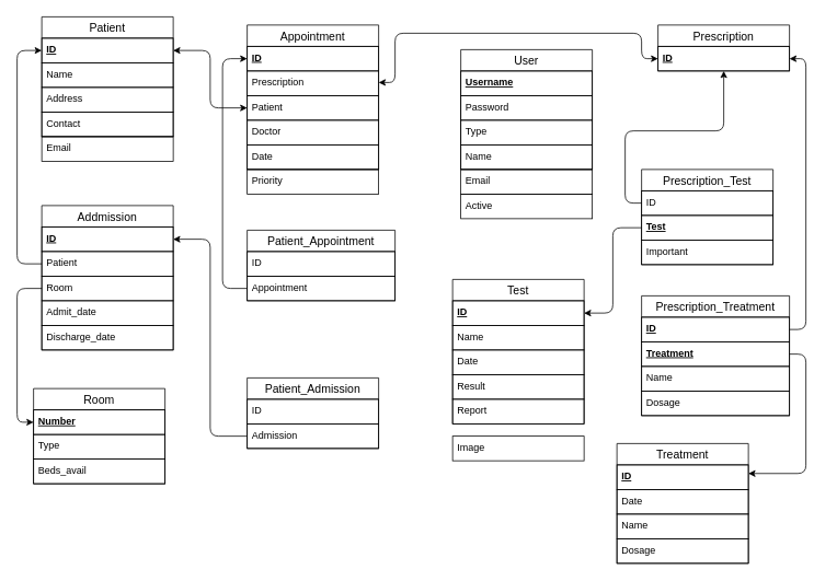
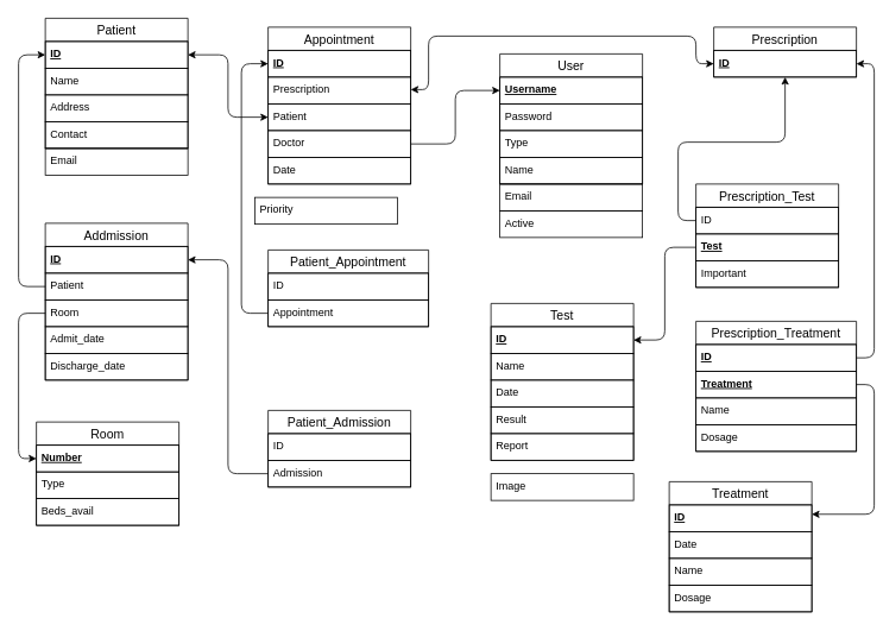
  <mxCell id="0" />
  <mxCell id="1" parent="0" />
  <mxCell id="2" value="Patient" style="swimlane;fontStyle=0;childLayout=stackLayout;horizontal=1;startSize=26;horizontalStack=0;resizeParent=1;resizeParentMax=0;resizeLast=0;collapsible=1;marginBottom=0;align=center;fontSize=14;" parent="1" vertex="1"><mxGeometry x="50" y="20" width="160" height="146" as="geometry" /></mxCell>
  <mxCell id="3" value="ID" style="text;strokeColor=default;fillColor=none;spacingLeft=4;spacingRight=4;overflow=hidden;rotatable=0;points=[[0,0.5],[1,0.5]];portConstraint=eastwest;fontSize=12;fontStyle=5" parent="2" vertex="1"><mxGeometry y="26" width="160" height="30" as="geometry" /></mxCell>
  <mxCell id="4" value="Name" style="text;strokeColor=default;fillColor=none;spacingLeft=4;spacingRight=4;overflow=hidden;rotatable=0;points=[[0,0.5],[1,0.5]];portConstraint=eastwest;fontSize=12;" parent="2" vertex="1"><mxGeometry y="56" width="160" height="30" as="geometry" /></mxCell>
  <mxCell id="5" value="Address" style="text;strokeColor=default;fillColor=none;spacingLeft=4;spacingRight=4;overflow=hidden;rotatable=0;points=[[0,0.5],[1,0.5]];portConstraint=eastwest;fontSize=12;" parent="2" vertex="1"><mxGeometry y="86" width="160" height="30" as="geometry" /></mxCell>
  <mxCell id="6" value="Contact" style="text;strokeColor=default;fillColor=none;spacingLeft=4;spacingRight=4;overflow=hidden;rotatable=0;points=[[0,0.5],[1,0.5]];portConstraint=eastwest;fontSize=12;" parent="2" vertex="1"><mxGeometry y="116" width="160" height="30" as="geometry" /></mxCell>
  <mxCell id="7" value="User" style="swimlane;fontStyle=0;childLayout=stackLayout;horizontal=1;startSize=26;horizontalStack=0;resizeParent=1;resizeParentMax=0;resizeLast=0;collapsible=1;marginBottom=0;align=center;fontSize=14;strokeColor=default;" parent="1" vertex="1"><mxGeometry x="560" y="60" width="160" height="146" as="geometry" /></mxCell>
  <mxCell id="8" value="Username" style="text;strokeColor=default;fillColor=none;spacingLeft=4;spacingRight=4;overflow=hidden;rotatable=0;points=[[0,0.5],[1,0.5]];portConstraint=eastwest;fontSize=12;fontStyle=5" parent="7" vertex="1"><mxGeometry y="26" width="160" height="30" as="geometry" /></mxCell>
  <mxCell id="9" value="Password" style="text;strokeColor=default;fillColor=none;spacingLeft=4;spacingRight=4;overflow=hidden;rotatable=0;points=[[0,0.5],[1,0.5]];portConstraint=eastwest;fontSize=12;" parent="7" vertex="1"><mxGeometry y="56" width="160" height="30" as="geometry" /></mxCell>
  <mxCell id="10" value="Type" style="text;strokeColor=default;fillColor=none;spacingLeft=4;spacingRight=4;overflow=hidden;rotatable=0;points=[[0,0.5],[1,0.5]];portConstraint=eastwest;fontSize=12;" parent="7" vertex="1"><mxGeometry y="86" width="160" height="30" as="geometry" /></mxCell>
  <mxCell id="11" value="Name" style="text;strokeColor=default;fillColor=none;spacingLeft=4;spacingRight=4;overflow=hidden;rotatable=0;points=[[0,0.5],[1,0.5]];portConstraint=eastwest;fontSize=12;" parent="7" vertex="1"><mxGeometry y="116" width="160" height="30" as="geometry" /></mxCell>
  <mxCell id="12" value="Addmission" style="swimlane;fontStyle=0;childLayout=stackLayout;horizontal=1;startSize=26;horizontalStack=0;resizeParent=1;resizeParentMax=0;resizeLast=0;collapsible=1;marginBottom=0;align=center;fontSize=14;strokeColor=default;" parent="1" vertex="1"><mxGeometry x="50" y="250" width="160" height="176" as="geometry" /></mxCell>
  <mxCell id="13" value="ID" style="text;strokeColor=default;fillColor=none;spacingLeft=4;spacingRight=4;overflow=hidden;rotatable=0;points=[[0,0.5],[1,0.5]];portConstraint=eastwest;fontSize=12;fontStyle=5" parent="12" vertex="1"><mxGeometry y="26" width="160" height="30" as="geometry" /></mxCell>
  <mxCell id="14" value="Patient" style="text;strokeColor=default;fillColor=none;spacingLeft=4;spacingRight=4;overflow=hidden;rotatable=0;points=[[0,0.5],[1,0.5]];portConstraint=eastwest;fontSize=12;" parent="12" vertex="1"><mxGeometry y="56" width="160" height="30" as="geometry" /></mxCell>
  <mxCell id="15" value="Room" style="text;strokeColor=default;fillColor=none;spacingLeft=4;spacingRight=4;overflow=hidden;rotatable=0;points=[[0,0.5],[1,0.5]];portConstraint=eastwest;fontSize=12;" parent="12" vertex="1"><mxGeometry y="86" width="160" height="30" as="geometry" /></mxCell>
  <mxCell id="16" value="Admit_date" style="text;strokeColor=default;fillColor=none;spacingLeft=4;spacingRight=4;overflow=hidden;rotatable=0;points=[[0,0.5],[1,0.5]];portConstraint=eastwest;fontSize=12;" parent="12" vertex="1"><mxGeometry y="116" width="160" height="30" as="geometry" /></mxCell>
  <mxCell id="17" value="Discharge_date" style="text;strokeColor=default;fillColor=none;spacingLeft=4;spacingRight=4;overflow=hidden;rotatable=0;points=[[0,0.5],[1,0.5]];portConstraint=eastwest;fontSize=12;" parent="12" vertex="1"><mxGeometry y="146" width="160" height="30" as="geometry" /></mxCell>
  <mxCell id="18" value="Test" style="swimlane;fontStyle=0;childLayout=stackLayout;horizontal=1;startSize=26;horizontalStack=0;resizeParent=1;resizeParentMax=0;resizeLast=0;collapsible=1;marginBottom=0;align=center;fontSize=14;strokeColor=default;" parent="1" vertex="1"><mxGeometry x="550" y="340" width="160" height="176" as="geometry" /></mxCell>
  <mxCell id="19" value="ID" style="text;strokeColor=default;fillColor=none;spacingLeft=4;spacingRight=4;overflow=hidden;rotatable=0;points=[[0,0.5],[1,0.5]];portConstraint=eastwest;fontSize=12;fontStyle=5" parent="18" vertex="1"><mxGeometry y="26" width="160" height="30" as="geometry" /></mxCell>
  <mxCell id="20" value="Name" style="text;strokeColor=default;fillColor=none;spacingLeft=4;spacingRight=4;overflow=hidden;rotatable=0;points=[[0,0.5],[1,0.5]];portConstraint=eastwest;fontSize=12;" parent="18" vertex="1"><mxGeometry y="56" width="160" height="30" as="geometry" /></mxCell>
  <mxCell id="21" value="Date" style="text;strokeColor=default;fillColor=none;spacingLeft=4;spacingRight=4;overflow=hidden;rotatable=0;points=[[0,0.5],[1,0.5]];portConstraint=eastwest;fontSize=12;" parent="18" vertex="1"><mxGeometry y="86" width="160" height="30" as="geometry" /></mxCell>
  <mxCell id="22" value="Result" style="text;strokeColor=default;fillColor=none;spacingLeft=4;spacingRight=4;overflow=hidden;rotatable=0;points=[[0,0.5],[1,0.5]];portConstraint=eastwest;fontSize=12;" parent="18" vertex="1"><mxGeometry y="116" width="160" height="30" as="geometry" /></mxCell>
  <mxCell id="23" value="Report" style="text;strokeColor=default;fillColor=none;spacingLeft=4;spacingRight=4;overflow=hidden;rotatable=0;points=[[0,0.5],[1,0.5]];portConstraint=eastwest;fontSize=12;" parent="18" vertex="1"><mxGeometry y="146" width="160" height="30" as="geometry" /></mxCell>
  <mxCell id="24" value="Appointment" style="swimlane;fontStyle=0;childLayout=stackLayout;horizontal=1;startSize=26;horizontalStack=0;resizeParent=1;resizeParentMax=0;resizeLast=0;collapsible=1;marginBottom=0;align=center;fontSize=14;strokeColor=default;" parent="1" vertex="1"><mxGeometry x="300" y="30" width="160" height="176" as="geometry" /></mxCell>
  <mxCell id="25" value="ID" style="text;strokeColor=default;fillColor=none;spacingLeft=4;spacingRight=4;overflow=hidden;rotatable=0;points=[[0,0.5],[1,0.5]];portConstraint=eastwest;fontSize=12;perimeterSpacing=0;fontStyle=5" parent="24" vertex="1"><mxGeometry y="26" width="160" height="30" as="geometry" /></mxCell>
  <mxCell id="26" value="Prescription" style="text;strokeColor=default;fillColor=none;spacingLeft=4;spacingRight=4;overflow=hidden;rotatable=0;points=[[0,0.5],[1,0.5]];portConstraint=eastwest;fontSize=12;" parent="24" vertex="1"><mxGeometry y="56" width="160" height="30" as="geometry" /></mxCell>
  <mxCell id="27" value="Patient" style="text;strokeColor=default;fillColor=none;spacingLeft=4;spacingRight=4;overflow=hidden;rotatable=0;points=[[0,0.5],[1,0.5]];portConstraint=eastwest;fontSize=12;" parent="24" vertex="1"><mxGeometry y="86" width="160" height="30" as="geometry" /></mxCell>
  <mxCell id="28" value="Doctor" style="text;strokeColor=default;fillColor=none;spacingLeft=4;spacingRight=4;overflow=hidden;rotatable=0;points=[[0,0.5],[1,0.5]];portConstraint=eastwest;fontSize=12;" parent="24" vertex="1"><mxGeometry y="116" width="160" height="30" as="geometry" /></mxCell>
  <mxCell id="29" value="Date" style="text;strokeColor=default;fillColor=none;spacingLeft=4;spacingRight=4;overflow=hidden;rotatable=0;points=[[0,0.5],[1,0.5]];portConstraint=eastwest;fontSize=12;" parent="24" vertex="1"><mxGeometry y="146" width="160" height="30" as="geometry" /></mxCell>
  <mxCell id="30" value="Prescription" style="swimlane;fontStyle=0;childLayout=stackLayout;horizontal=1;startSize=26;horizontalStack=0;resizeParent=1;resizeParentMax=0;resizeLast=0;collapsible=1;marginBottom=0;align=center;fontSize=14;strokeColor=default;" parent="1" vertex="1"><mxGeometry x="800" y="30" width="160" height="56" as="geometry" /></mxCell>
  <mxCell id="31" value="ID" style="text;strokeColor=default;fillColor=none;spacingLeft=4;spacingRight=4;overflow=hidden;rotatable=0;points=[[0,0.5,0,0,0],[0.5,1,0,0,0],[1,0.5,0,0,0]];portConstraint=eastwest;fontSize=12;fontStyle=5" parent="30" vertex="1"><mxGeometry y="26" width="160" height="30" as="geometry" /></mxCell>
  <mxCell id="32" value="Treatment" style="swimlane;fontStyle=0;childLayout=stackLayout;horizontal=1;startSize=26;horizontalStack=0;resizeParent=1;resizeParentMax=0;resizeLast=0;collapsible=1;marginBottom=0;align=center;fontSize=14;strokeColor=default;" parent="1" vertex="1"><mxGeometry x="750" y="540" width="160" height="146" as="geometry" /></mxCell>
  <mxCell id="33" value="ID" style="text;strokeColor=default;fillColor=none;spacingLeft=4;spacingRight=4;overflow=hidden;rotatable=0;points=[[0,0.5],[1,0.5]];portConstraint=eastwest;fontSize=12;fontStyle=5" parent="32" vertex="1"><mxGeometry y="26" width="160" height="30" as="geometry" /></mxCell>
  <mxCell id="34" value="Date" style="text;strokeColor=default;fillColor=none;spacingLeft=4;spacingRight=4;overflow=hidden;rotatable=0;points=[[0,0.5],[1,0.5]];portConstraint=eastwest;fontSize=12;" parent="32" vertex="1"><mxGeometry y="56" width="160" height="30" as="geometry" /></mxCell>
  <mxCell id="35" value="Name" style="text;strokeColor=default;fillColor=none;spacingLeft=4;spacingRight=4;overflow=hidden;rotatable=0;points=[[0,0.5],[1,0.5]];portConstraint=eastwest;fontSize=12;" parent="32" vertex="1"><mxGeometry y="86" width="160" height="30" as="geometry" /></mxCell>
  <mxCell id="36" value="Dosage" style="text;strokeColor=default;fillColor=none;spacingLeft=4;spacingRight=4;overflow=hidden;rotatable=0;points=[[0,0.5],[1,0.5]];portConstraint=eastwest;fontSize=12;" parent="32" vertex="1"><mxGeometry y="116" width="160" height="30" as="geometry" /></mxCell>
  <mxCell id="37" style="orthogonalLoop=1;jettySize=auto;html=1;entryX=1;entryY=0.5;entryDx=0;entryDy=0;edgeStyle=orthogonalEdgeStyle;rounded=1;strokeColor=default;startArrow=classic;startFill=1;" parent="1" source="27" target="3" edge="1"><mxGeometry relative="1" as="geometry" /></mxCell>
+ <mxCell id="38" style="edgeStyle=orthogonalEdgeStyle;rounded=1;orthogonalLoop=1;jettySize=auto;html=1;entryX=0;entryY=0.5;entryDx=0;entryDy=0;strokeColor=default;" parent="1" source="28" target="8" edge="1"><mxGeometry relative="1" as="geometry" /></mxCell>
  <mxCell id="39" value="Room" style="swimlane;fontStyle=0;childLayout=stackLayout;horizontal=1;startSize=26;horizontalStack=0;resizeParent=1;resizeParentMax=0;resizeLast=0;collapsible=1;marginBottom=0;align=center;fontSize=14;strokeColor=default;" parent="1" vertex="1"><mxGeometry x="40" y="473" width="160" height="116" as="geometry" /></mxCell>
  <mxCell id="40" value="Number" style="text;strokeColor=default;fillColor=none;spacingLeft=4;spacingRight=4;overflow=hidden;rotatable=0;points=[[0,0.5],[1,0.5]];portConstraint=eastwest;fontSize=12;fontStyle=5" parent="39" vertex="1"><mxGeometry y="26" width="160" height="30" as="geometry" /></mxCell>
  <mxCell id="41" value="Type" style="text;strokeColor=default;fillColor=none;spacingLeft=4;spacingRight=4;overflow=hidden;rotatable=0;points=[[0,0.5],[1,0.5]];portConstraint=eastwest;fontSize=12;" parent="39" vertex="1"><mxGeometry y="56" width="160" height="30" as="geometry" /></mxCell>
  <mxCell id="42" value="Beds_avail" style="text;strokeColor=default;fillColor=none;spacingLeft=4;spacingRight=4;overflow=hidden;rotatable=0;points=[[0,0.5],[1,0.5]];portConstraint=eastwest;fontSize=12;" parent="39" vertex="1"><mxGeometry y="86" width="160" height="30" as="geometry" /></mxCell>
  <mxCell id="43" style="edgeStyle=orthogonalEdgeStyle;rounded=1;orthogonalLoop=1;jettySize=auto;html=1;strokeColor=default;endArrow=none;endFill=0;startArrow=classic;startFill=1;entryX=0;entryY=0.5;entryDx=0;entryDy=0;exitX=1;exitY=0.5;exitDx=0;exitDy=0;" parent="1" source="19" target="58" edge="1"><mxGeometry relative="1" as="geometry"><mxPoint x="800" y="360" as="sourcePoint" /></mxGeometry></mxCell>
  <mxCell id="44" style="edgeStyle=orthogonalEdgeStyle;rounded=1;orthogonalLoop=1;jettySize=auto;html=1;entryX=0;entryY=0.5;entryDx=0;entryDy=0;strokeColor=default;" parent="1" source="15" target="40" edge="1"><mxGeometry relative="1" as="geometry" /></mxCell>
  <mxCell id="45" style="edgeStyle=orthogonalEdgeStyle;rounded=1;orthogonalLoop=1;jettySize=auto;html=1;strokeColor=default;startArrow=classic;startFill=1;" parent="1" source="26" target="31" edge="1"><mxGeometry relative="1" as="geometry"><Array as="points"><mxPoint x="480" y="100" /><mxPoint x="480" y="40" /><mxPoint x="780" y="40" /><mxPoint x="780" y="71" /></Array></mxGeometry></mxCell>
  <mxCell id="46" style="edgeStyle=orthogonalEdgeStyle;rounded=1;orthogonalLoop=1;jettySize=auto;html=1;strokeColor=default;endArrow=none;endFill=0;startArrow=classic;startFill=1;entryX=0;entryY=0.5;entryDx=0;entryDy=0;exitX=0;exitY=0.5;exitDx=0;exitDy=0;" parent="1" source="3" target="14" edge="1"><mxGeometry relative="1" as="geometry"><Array as="points"><mxPoint x="20" y="61" /><mxPoint x="20" y="321" /></Array><mxPoint x="10" y="330" as="targetPoint" /></mxGeometry></mxCell>
  <mxCell id="47" value="Email" style="text;strokeColor=default;fillColor=none;spacingLeft=4;spacingRight=4;overflow=hidden;rotatable=0;points=[[0,0.5],[1,0.5]];portConstraint=eastwest;fontSize=12;" vertex="1" parent="1"><mxGeometry x="560" y="206" width="160" height="30" as="geometry" /></mxCell>
  <mxCell id="48" value="Active" style="text;strokeColor=default;fillColor=none;spacingLeft=4;spacingRight=4;overflow=hidden;rotatable=0;points=[[0,0.5],[1,0.5]];portConstraint=eastwest;fontSize=12;" vertex="1" parent="1"><mxGeometry x="560" y="236" width="160" height="30" as="geometry" /></mxCell>
  <mxCell id="49" value="Image" style="text;strokeColor=default;fillColor=none;spacingLeft=4;spacingRight=4;overflow=hidden;rotatable=0;points=[[0,0.5],[1,0.5]];portConstraint=eastwest;fontSize=12;" vertex="1" parent="1"><mxGeometry x="550" y="531" width="160" height="30" as="geometry" /></mxCell>
  <mxCell id="50" value="Email" style="text;strokeColor=default;fillColor=none;spacingLeft=4;spacingRight=4;overflow=hidden;rotatable=0;points=[[0,0.5],[1,0.5]];portConstraint=eastwest;fontSize=12;" vertex="1" parent="1"><mxGeometry x="50" y="166" width="160" height="30" as="geometry" /></mxCell>
  <mxCell id="51" value="Prescription_Treatment" style="swimlane;fontStyle=0;childLayout=stackLayout;horizontal=1;startSize=26;horizontalStack=0;resizeParent=1;resizeParentMax=0;resizeLast=0;collapsible=1;marginBottom=0;align=center;fontSize=14;strokeColor=default;" vertex="1" parent="1"><mxGeometry x="780" y="360" width="180" height="146" as="geometry" /></mxCell>
  <mxCell id="52" value="ID" style="text;strokeColor=default;fillColor=none;spacingLeft=4;spacingRight=4;overflow=hidden;rotatable=0;points=[[0,0.5],[1,0.5]];portConstraint=eastwest;fontSize=12;fontStyle=5" vertex="1" parent="51"><mxGeometry y="26" width="180" height="30" as="geometry" /></mxCell>
  <mxCell id="53" value="Treatment" style="text;strokeColor=default;fillColor=none;spacingLeft=4;spacingRight=4;overflow=hidden;rotatable=0;points=[[0,0.5],[1,0.5]];portConstraint=eastwest;fontSize=12;fontStyle=5" vertex="1" parent="51"><mxGeometry y="56" width="180" height="30" as="geometry" /></mxCell>
  <mxCell id="54" value="Name" style="text;strokeColor=default;fillColor=none;spacingLeft=4;spacingRight=4;overflow=hidden;rotatable=0;points=[[0,0.5],[1,0.5]];portConstraint=eastwest;fontSize=12;" vertex="1" parent="51"><mxGeometry y="86" width="180" height="30" as="geometry" /></mxCell>
  <mxCell id="55" value="Dosage" style="text;strokeColor=default;fillColor=none;spacingLeft=4;spacingRight=4;overflow=hidden;rotatable=0;points=[[0,0.5],[1,0.5]];portConstraint=eastwest;fontSize=12;" vertex="1" parent="51"><mxGeometry y="116" width="180" height="30" as="geometry" /></mxCell>
  <mxCell id="56" value="Prescription_Test" style="swimlane;fontStyle=0;childLayout=stackLayout;horizontal=1;startSize=26;horizontalStack=0;resizeParent=1;resizeParentMax=0;resizeLast=0;collapsible=1;marginBottom=0;align=center;fontSize=14;strokeColor=default;" vertex="1" parent="1"><mxGeometry x="780" y="206" width="160" height="116" as="geometry" /></mxCell>
  <mxCell id="57" value="ID" style="text;strokeColor=default;fillColor=none;spacingLeft=4;spacingRight=4;overflow=hidden;rotatable=0;points=[[0,0.5],[1,0.5]];portConstraint=eastwest;fontSize=12;" vertex="1" parent="56"><mxGeometry y="26" width="160" height="30" as="geometry" /></mxCell>
  <mxCell id="58" value="Test" style="text;strokeColor=default;fillColor=none;spacingLeft=4;spacingRight=4;overflow=hidden;rotatable=0;points=[[0,0.5],[1,0.5]];portConstraint=eastwest;fontSize=12;fontStyle=5" vertex="1" parent="56"><mxGeometry y="56" width="160" height="30" as="geometry" /></mxCell>
  <mxCell id="59" value="Important" style="text;strokeColor=default;fillColor=none;spacingLeft=4;spacingRight=4;overflow=hidden;rotatable=0;points=[[0,0.5],[1,0.5]];portConstraint=eastwest;fontSize=12;" vertex="1" parent="56"><mxGeometry y="86" width="160" height="30" as="geometry" /></mxCell>
  <mxCell id="60" style="edgeStyle=orthogonalEdgeStyle;rounded=1;orthogonalLoop=1;jettySize=auto;html=1;strokeColor=default;endArrow=none;endFill=0;startArrow=classic;startFill=1;exitX=1;exitY=0.25;exitDx=0;exitDy=0;entryX=1;entryY=0.5;entryDx=0;entryDy=0;" edge="1" parent="1" source="32" target="53"><mxGeometry relative="1" as="geometry"><mxPoint x="905" y="358" as="sourcePoint" /><mxPoint x="815" y="608" as="targetPoint" /></mxGeometry></mxCell>
  <mxCell id="61" style="edgeStyle=orthogonalEdgeStyle;rounded=1;orthogonalLoop=1;jettySize=auto;html=1;strokeColor=default;endArrow=none;endFill=0;startArrow=classic;startFill=1;entryX=1;entryY=0.5;entryDx=0;entryDy=0;exitX=1;exitY=0.5;exitDx=0;exitDy=0;" edge="1" parent="1" source="31" target="52"><mxGeometry relative="1" as="geometry"><mxPoint x="820" y="151" as="sourcePoint" /><mxPoint x="730" y="401" as="targetPoint" /></mxGeometry></mxCell>
  <mxCell id="62" style="edgeStyle=orthogonalEdgeStyle;rounded=1;orthogonalLoop=1;jettySize=auto;html=1;strokeColor=default;endArrow=none;endFill=0;startArrow=classic;startFill=1;exitX=0.5;exitY=1;exitDx=0;exitDy=0;exitPerimeter=0;entryX=0;entryY=0.5;entryDx=0;entryDy=0;" edge="1" parent="1" source="31" target="57"><mxGeometry relative="1" as="geometry"><mxPoint x="840" y="120" as="sourcePoint" /><mxPoint x="750" y="421" as="targetPoint" /></mxGeometry></mxCell>
- <mxCell id="63" value="Priority" style="text;strokeColor=default;fillColor=none;spacingLeft=4;spacingRight=4;overflow=hidden;rotatable=0;points=[[0,0.5],[1,0.5]];portConstraint=eastwest;fontSize=12;" vertex="1" parent="1"><mxGeometry x="300" y="206" width="160" height="30" as="geometry" /></mxCell>
+ <mxCell id="63" value="Priority" style="text;strokeColor=default;fillColor=none;spacingLeft=4;spacingRight=4;overflow=hidden;rotatable=0;points=[[0,0.5],[1,0.5]];portConstraint=eastwest;fontSize=12;" vertex="1" parent="1"><mxGeometry x="285" y="221" width="160" height="30" as="geometry" /></mxCell>
  <mxCell id="64" value="Patient_Appointment" style="swimlane;fontStyle=0;childLayout=stackLayout;horizontal=1;startSize=26;horizontalStack=0;resizeParent=1;resizeParentMax=0;resizeLast=0;collapsible=1;marginBottom=0;align=center;fontSize=14;strokeColor=default;" vertex="1" parent="1"><mxGeometry x="300" y="280" width="180" height="86" as="geometry" /></mxCell>
  <mxCell id="65" value="ID" style="text;strokeColor=default;fillColor=none;spacingLeft=4;spacingRight=4;overflow=hidden;rotatable=0;points=[[0,0.5],[1,0.5]];portConstraint=eastwest;fontSize=12;" vertex="1" parent="64"><mxGeometry y="26" width="180" height="30" as="geometry" /></mxCell>
  <mxCell id="66" value="Appointment" style="text;strokeColor=default;fillColor=none;spacingLeft=4;spacingRight=4;overflow=hidden;rotatable=0;points=[[0,0.5],[1,0.5]];portConstraint=eastwest;fontSize=12;fontStyle=0" vertex="1" parent="64"><mxGeometry y="56" width="180" height="30" as="geometry" /></mxCell>
  <mxCell id="67" value="Patient_Admission" style="swimlane;fontStyle=0;childLayout=stackLayout;horizontal=1;startSize=26;horizontalStack=0;resizeParent=1;resizeParentMax=0;resizeLast=0;collapsible=1;marginBottom=0;align=center;fontSize=14;strokeColor=default;" vertex="1" parent="1"><mxGeometry x="300" y="460" width="160" height="86" as="geometry" /></mxCell>
  <mxCell id="68" value="ID" style="text;strokeColor=default;fillColor=none;spacingLeft=4;spacingRight=4;overflow=hidden;rotatable=0;points=[[0,0.5],[1,0.5]];portConstraint=eastwest;fontSize=12;" vertex="1" parent="67"><mxGeometry y="26" width="160" height="30" as="geometry" /></mxCell>
  <mxCell id="69" value="Admission" style="text;strokeColor=default;fillColor=none;spacingLeft=4;spacingRight=4;overflow=hidden;rotatable=0;points=[[0,0.5],[1,0.5]];portConstraint=eastwest;fontSize=12;fontStyle=0" vertex="1" parent="67"><mxGeometry y="56" width="160" height="30" as="geometry" /></mxCell>
  <mxCell id="70" style="edgeStyle=orthogonalEdgeStyle;rounded=1;orthogonalLoop=1;jettySize=auto;html=1;entryX=0;entryY=0.5;entryDx=0;entryDy=0;strokeColor=default;exitX=0;exitY=0.5;exitDx=0;exitDy=0;" edge="1" parent="1" source="66" target="25"><mxGeometry relative="1" as="geometry"><mxPoint x="180" y="226" as="sourcePoint" /><mxPoint x="280" y="166" as="targetPoint" /><Array as="points"><mxPoint x="270" y="351" /><mxPoint x="270" y="71" /></Array></mxGeometry></mxCell>
  <mxCell id="71" style="edgeStyle=orthogonalEdgeStyle;rounded=1;orthogonalLoop=1;jettySize=auto;html=1;entryX=1;entryY=0.5;entryDx=0;entryDy=0;strokeColor=default;exitX=0;exitY=0.5;exitDx=0;exitDy=0;" edge="1" parent="1" source="69" target="13"><mxGeometry relative="1" as="geometry"><mxPoint x="480" y="181" as="sourcePoint" /><mxPoint x="580" y="121" as="targetPoint" /></mxGeometry></mxCell>
